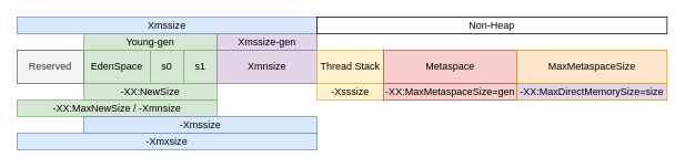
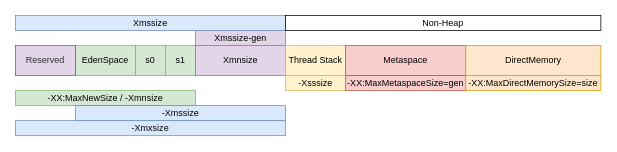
  <mxCell id="0" />
  <mxCell id="1" parent="0" />
  <mxCell id="2" value="EdenSpace" style="rounded=0;whiteSpace=wrap;html=1;fillColor=#d5e8d4;strokeColor=#82b366;" vertex="1" parent="1"><mxGeometry x="100" y="60" width="80" height="40" as="geometry" /></mxCell>
  <mxCell id="3" value="s0" style="rounded=0;whiteSpace=wrap;html=1;fillColor=#d5e8d4;strokeColor=#82b366;" vertex="1" parent="1"><mxGeometry x="180" y="60" width="40" height="40" as="geometry" /></mxCell>
  <mxCell id="4" value="s1" style="rounded=0;whiteSpace=wrap;html=1;fillColor=#d5e8d4;strokeColor=#82b366;" vertex="1" parent="1"><mxGeometry x="220" y="60" width="40" height="40" as="geometry" /></mxCell>
- <mxCell id="5" value="Reserved" style="rounded=0;whiteSpace=wrap;html=1;fillColor=#f5f5f5;strokeColor=#666666;fontColor=#333333;" vertex="1" parent="1"><mxGeometry x="20" y="60" width="80" height="40" as="geometry" /></mxCell>
+ <mxCell id="5" value="Reserved" style="rounded=0;whiteSpace=wrap;html=1;fillColor=#e1d5e7;strokeColor=#666666;fontColor=#333333;" vertex="1" parent="1"><mxGeometry x="20" y="60" width="80" height="40" as="geometry" /></mxCell>
  <mxCell id="6" value="Xmnsize" style="rounded=0;whiteSpace=wrap;html=1;fillColor=#e1d5e7;strokeColor=#9673a6;" vertex="1" parent="1"><mxGeometry x="260" y="60" width="120" height="40" as="geometry" /></mxCell>
- <mxCell id="7" value="Young-gen" style="rounded=0;whiteSpace=wrap;html=1;fillColor=#d5e8d4;strokeColor=#82b366;" vertex="1" parent="1"><mxGeometry x="100" y="40" width="160" height="20" as="geometry" /></mxCell>
  <mxCell id="8" value="Xmssize-gen" style="rounded=0;whiteSpace=wrap;html=1;fillColor=#e1d5e7;strokeColor=#9673a6;" vertex="1" parent="1"><mxGeometry x="260" y="40" width="120" height="20" as="geometry" /></mxCell>
  <mxCell id="9" value="Thread Stack" style="rounded=0;whiteSpace=wrap;html=1;fillColor=#fff2cc;strokeColor=#d6b656;" vertex="1" parent="1"><mxGeometry x="380" y="60" width="80" height="40" as="geometry" /></mxCell>
  <mxCell id="10" value="Metaspace" style="rounded=0;whiteSpace=wrap;html=1;fillColor=#f8cecc;strokeColor=#b85450;" vertex="1" parent="1"><mxGeometry x="460" y="60" width="160" height="40" as="geometry" /></mxCell>
- <mxCell id="11" value="-XX:NewSize" style="rounded=0;whiteSpace=wrap;html=1;fillColor=#d5e8d4;strokeColor=#82b366;" vertex="1" parent="1"><mxGeometry x="100" y="100" width="160" height="20" as="geometry" /></mxCell>
  <mxCell id="12" value="-XX:MaxNewSize / -Xmnsize" style="rounded=0;whiteSpace=wrap;html=1;fillColor=#d5e8d4;strokeColor=#82b366;" vertex="1" parent="1"><mxGeometry x="20" y="120" width="240" height="20" as="geometry" /></mxCell>
  <mxCell id="13" value="-Xmssize" style="rounded=0;whiteSpace=wrap;html=1;fillColor=#dae8fc;strokeColor=#6c8ebf;" vertex="1" parent="1"><mxGeometry x="100" y="140" width="280" height="20" as="geometry" /></mxCell>
  <mxCell id="14" value="-Xmxsize" style="rounded=0;whiteSpace=wrap;html=1;fillColor=#dae8fc;strokeColor=#6c8ebf;" vertex="1" parent="1"><mxGeometry x="20" y="160" width="360" height="20" as="geometry" /></mxCell>
  <mxCell id="15" value="Xmssize" style="rounded=0;whiteSpace=wrap;html=1;fillColor=#dae8fc;strokeColor=#6c8ebf;" vertex="1" parent="1"><mxGeometry x="20" y="20" width="360" height="20" as="geometry" /></mxCell>
  <mxCell id="16" value="&lt;span style=&quot;white-space: nowrap&quot;&gt;-Xsssize&lt;/span&gt;" style="rounded=0;whiteSpace=wrap;html=1;fillColor=#fff2cc;strokeColor=#d6b656;" vertex="1" parent="1"><mxGeometry x="380" y="100" width="80" height="20" as="geometry" /></mxCell>
  <mxCell id="17" value="Non-Heap" style="rounded=0;whiteSpace=wrap;html=1;" vertex="1" parent="1"><mxGeometry x="380" y="20" width="420" height="20" as="geometry" /></mxCell>
  <mxCell id="18" value="&lt;div&gt;&lt;span style=&quot;white-space: nowrap&quot;&gt;-XX:MaxMetaspaceSize=gen&lt;/span&gt;&lt;/div&gt;" style="rounded=0;whiteSpace=wrap;html=1;fillColor=#f8cecc;strokeColor=#b85450;" vertex="1" parent="1"><mxGeometry x="460" y="100" width="160" height="20" as="geometry" /></mxCell>
- <mxCell id="19" value="&lt;span style=&quot;white-space: nowrap&quot;&gt;-XX:MaxDirectMemorySize=size&lt;/span&gt;" style="rounded=0;whiteSpace=wrap;html=1;fillColor=#e1d5e7;strokeColor=#d79b00;" vertex="1" parent="1"><mxGeometry x="620" y="100" width="180" height="20" as="geometry" /></mxCell>
- <mxCell id="20" value="&lt;span style=&quot;white-space: nowrap&quot;&gt;MaxMetaspaceSize&lt;/span&gt;" style="rounded=0;whiteSpace=wrap;html=1;fillColor=#ffe6cc;strokeColor=#d79b00;" vertex="1" parent="1"><mxGeometry x="620" y="60" width="180" height="40" as="geometry" /></mxCell>
+ <mxCell id="19" value="&lt;span style=&quot;white-space: nowrap&quot;&gt;-XX:MaxDirectMemorySize=size&lt;/span&gt;" style="rounded=0;whiteSpace=wrap;html=1;fillColor=#ffe6cc;strokeColor=#d79b00;" vertex="1" parent="1"><mxGeometry x="620" y="100" width="180" height="20" as="geometry" /></mxCell>
+ <mxCell id="20" value="&lt;span style=&quot;white-space: nowrap&quot;&gt;DirectMemory&lt;/span&gt;" style="rounded=0;whiteSpace=wrap;html=1;fillColor=#ffe6cc;strokeColor=#d79b00;" vertex="1" parent="1"><mxGeometry x="620" y="60" width="180" height="40" as="geometry" /></mxCell>
